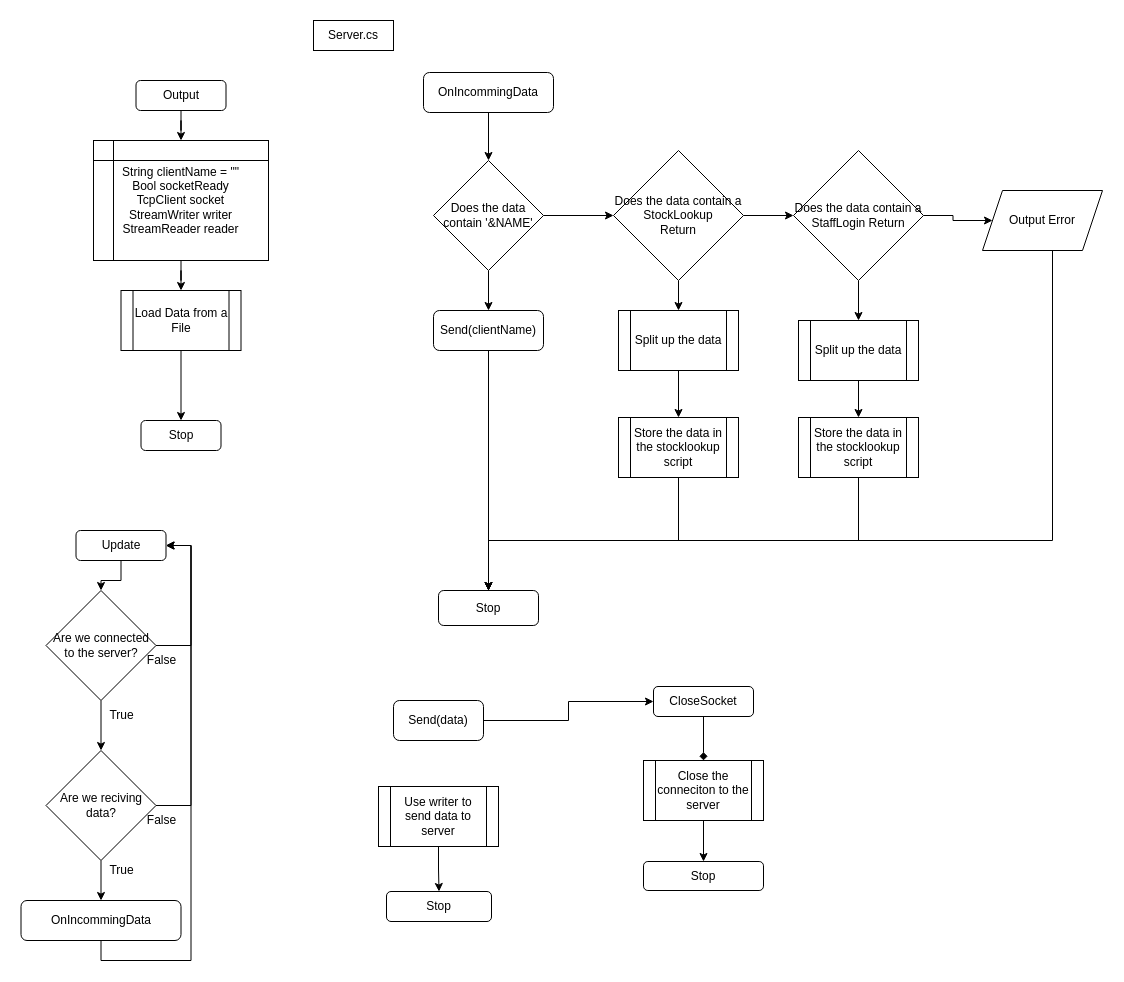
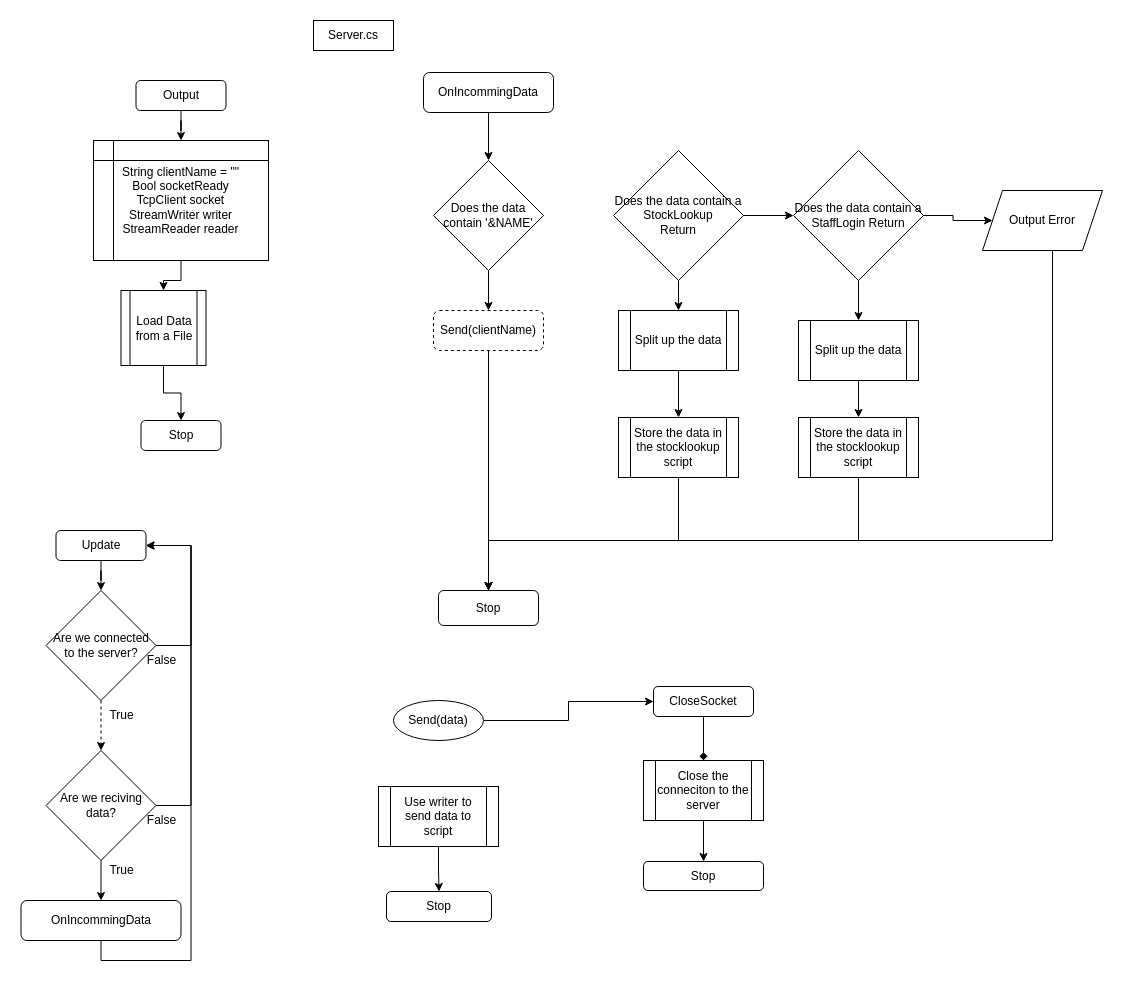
  <mxCell id="0" />
  <mxCell id="1" parent="0" />
  <mxCell id="2" style="edgeStyle=orthogonalEdgeStyle;rounded=0;orthogonalLoop=1;jettySize=auto;html=1;entryX=0.5;entryY=0;entryDx=0;entryDy=0;" edge="1" parent="1" source="3" target="23"><mxGeometry relative="1" as="geometry" /></mxCell>
  <mxCell id="3" value="Output" style="rounded=1;whiteSpace=wrap;html=1;" vertex="1" parent="1"><mxGeometry x="135.5" y="80" width="90" height="30" as="geometry" /></mxCell>
  <mxCell id="4" value="Server.cs" style="rounded=0;whiteSpace=wrap;html=1;" vertex="1" parent="1"><mxGeometry x="313" y="20" width="80" height="30" as="geometry" /></mxCell>
  <mxCell id="5" style="edgeStyle=orthogonalEdgeStyle;rounded=0;orthogonalLoop=1;jettySize=auto;html=1;" edge="1" parent="1" source="6" target="7"><mxGeometry relative="1" as="geometry" /></mxCell>
- <mxCell id="6" value="Load Data from a File" style="shape=process;whiteSpace=wrap;html=1;backgroundOutline=1;" vertex="1" parent="1"><mxGeometry x="120.5" y="290" width="120" height="60" as="geometry" /></mxCell>
+ <mxCell id="6" value="Load Data from a File" style="shape=process;whiteSpace=wrap;html=1;backgroundOutline=1;" vertex="1" parent="1"><mxGeometry x="120.5" y="290" width="85" height="75" as="geometry" /></mxCell>
  <mxCell id="7" value="Stop" style="rounded=1;whiteSpace=wrap;html=1;" vertex="1" parent="1"><mxGeometry x="140.5" y="420" width="80" height="30" as="geometry" /></mxCell>
  <mxCell id="8" style="edgeStyle=orthogonalEdgeStyle;rounded=0;orthogonalLoop=1;jettySize=auto;html=1;" edge="1" parent="1" source="9" target="12"><mxGeometry relative="1" as="geometry" /></mxCell>
- <mxCell id="9" value="Update" style="rounded=1;whiteSpace=wrap;html=1;" vertex="1" parent="1"><mxGeometry x="75.5" y="530" width="90" height="30" as="geometry" /></mxCell>
- <mxCell id="10" style="edgeStyle=orthogonalEdgeStyle;rounded=0;orthogonalLoop=1;jettySize=auto;html=1;entryX=0.5;entryY=0;entryDx=0;entryDy=0;" edge="1" parent="1" source="12" target="15"><mxGeometry relative="1" as="geometry" /></mxCell>
+ <mxCell id="9" value="Update" style="rounded=1;whiteSpace=wrap;html=1;" vertex="1" parent="1"><mxGeometry x="55.5" y="530" width="90" height="30" as="geometry" /></mxCell>
+ <mxCell id="10" style="edgeStyle=orthogonalEdgeStyle;rounded=0;orthogonalLoop=1;jettySize=auto;html=1;entryX=0.5;entryY=0;entryDx=0;entryDy=0;dashed=1;" edge="1" parent="1" source="12" target="15"><mxGeometry relative="1" as="geometry" /></mxCell>
  <mxCell id="11" style="edgeStyle=orthogonalEdgeStyle;rounded=0;orthogonalLoop=1;jettySize=auto;html=1;entryX=1;entryY=0.5;entryDx=0;entryDy=0;exitX=1;exitY=0.5;exitDx=0;exitDy=0;" edge="1" parent="1" source="12" target="9"><mxGeometry relative="1" as="geometry"><Array as="points"><mxPoint x="190.5" y="645" /><mxPoint x="190.5" y="545" /></Array></mxGeometry></mxCell>
  <mxCell id="12" value="Are we connected to the server?" style="rhombus;whiteSpace=wrap;html=1;" vertex="1" parent="1"><mxGeometry x="45.5" y="590" width="110" height="110" as="geometry" /></mxCell>
  <mxCell id="13" style="edgeStyle=orthogonalEdgeStyle;rounded=0;orthogonalLoop=1;jettySize=auto;html=1;entryX=0.5;entryY=0;entryDx=0;entryDy=0;" edge="1" parent="1" source="15" target="17"><mxGeometry relative="1" as="geometry" /></mxCell>
  <mxCell id="14" style="edgeStyle=orthogonalEdgeStyle;rounded=0;orthogonalLoop=1;jettySize=auto;html=1;entryX=1;entryY=0.5;entryDx=0;entryDy=0;" edge="1" parent="1" source="15" target="9"><mxGeometry relative="1" as="geometry"><Array as="points"><mxPoint x="190.5" y="805" /><mxPoint x="190.5" y="545" /></Array></mxGeometry></mxCell>
  <mxCell id="15" value="Are we reciving data?" style="rhombus;whiteSpace=wrap;html=1;" vertex="1" parent="1"><mxGeometry x="45.5" y="750" width="110" height="110" as="geometry" /></mxCell>
  <mxCell id="16" style="edgeStyle=orthogonalEdgeStyle;rounded=0;orthogonalLoop=1;jettySize=auto;html=1;entryX=1;entryY=0.5;entryDx=0;entryDy=0;exitX=0.5;exitY=1;exitDx=0;exitDy=0;" edge="1" parent="1" source="17" target="9"><mxGeometry relative="1" as="geometry"><Array as="points"><mxPoint x="100.5" y="960" /><mxPoint x="190.5" y="960" /><mxPoint x="190.5" y="545" /></Array></mxGeometry></mxCell>
  <mxCell id="17" value="OnIncommingData" style="rounded=1;whiteSpace=wrap;html=1;" vertex="1" parent="1"><mxGeometry x="20.5" y="900" width="160" height="40" as="geometry" /></mxCell>
  <mxCell id="18" value="True" style="text;html=1;align=center;verticalAlign=middle;resizable=0;points=[];autosize=1;strokeColor=none;fillColor=none;" vertex="1" parent="1"><mxGeometry x="95.5" y="700" width="50" height="30" as="geometry" /></mxCell>
  <mxCell id="19" value="True" style="text;html=1;align=center;verticalAlign=middle;resizable=0;points=[];autosize=1;strokeColor=none;fillColor=none;" vertex="1" parent="1"><mxGeometry x="95.5" y="855" width="50" height="30" as="geometry" /></mxCell>
  <mxCell id="20" value="False" style="text;html=1;align=center;verticalAlign=middle;resizable=0;points=[];autosize=1;strokeColor=none;fillColor=none;" vertex="1" parent="1"><mxGeometry x="135.5" y="645" width="50" height="30" as="geometry" /></mxCell>
  <mxCell id="21" value="False" style="text;html=1;align=center;verticalAlign=middle;resizable=0;points=[];autosize=1;strokeColor=none;fillColor=none;" vertex="1" parent="1"><mxGeometry x="135.5" y="805" width="50" height="30" as="geometry" /></mxCell>
  <mxCell id="22" style="edgeStyle=orthogonalEdgeStyle;rounded=0;orthogonalLoop=1;jettySize=auto;html=1;" edge="1" parent="1" source="23" target="6"><mxGeometry relative="1" as="geometry" /></mxCell>
  <mxCell id="23" value="String clientName = &quot;&quot;&lt;br&gt;Bool socketReady&lt;br&gt;TcpClient socket&lt;br&gt;StreamWriter writer&lt;br&gt;StreamReader reader" style="shape=internalStorage;whiteSpace=wrap;html=1;backgroundOutline=1;" vertex="1" parent="1"><mxGeometry x="93" y="140" width="175" height="120" as="geometry" /></mxCell>
  <mxCell id="24" value="" style="edgeStyle=orthogonalEdgeStyle;rounded=0;orthogonalLoop=1;jettySize=auto;html=1;" edge="1" parent="1" source="25" target="28"><mxGeometry relative="1" as="geometry" /></mxCell>
  <mxCell id="25" value="OnIncommingData" style="rounded=1;whiteSpace=wrap;html=1;" vertex="1" parent="1"><mxGeometry x="423" y="72" width="130" height="40" as="geometry" /></mxCell>
  <mxCell id="26" value="" style="edgeStyle=orthogonalEdgeStyle;rounded=0;orthogonalLoop=1;jettySize=auto;html=1;" edge="1" parent="1" source="28" target="38"><mxGeometry relative="1" as="geometry" /></mxCell>
- <mxCell id="27" style="edgeStyle=orthogonalEdgeStyle;rounded=0;orthogonalLoop=1;jettySize=auto;html=1;entryX=0;entryY=0.5;entryDx=0;entryDy=0;" edge="1" parent="1" source="28" target="31"><mxGeometry relative="1" as="geometry" /></mxCell>
  <mxCell id="28" value="Does the data contain '&amp;amp;NAME'" style="rhombus;whiteSpace=wrap;html=1;" vertex="1" parent="1"><mxGeometry x="433" y="160" width="110" height="110" as="geometry" /></mxCell>
  <mxCell id="29" style="edgeStyle=orthogonalEdgeStyle;rounded=0;orthogonalLoop=1;jettySize=auto;html=1;entryX=0;entryY=0.5;entryDx=0;entryDy=0;" edge="1" parent="1" source="31" target="34"><mxGeometry relative="1" as="geometry" /></mxCell>
  <mxCell id="30" style="edgeStyle=orthogonalEdgeStyle;rounded=0;orthogonalLoop=1;jettySize=auto;html=1;entryX=0.5;entryY=0;entryDx=0;entryDy=0;" edge="1" parent="1" source="31" target="40"><mxGeometry relative="1" as="geometry" /></mxCell>
  <mxCell id="31" value="Does the data contain a StockLookup&lt;br&gt;Return" style="rhombus;whiteSpace=wrap;html=1;" vertex="1" parent="1"><mxGeometry x="613" y="150" width="130" height="130" as="geometry" /></mxCell>
  <mxCell id="32" style="edgeStyle=orthogonalEdgeStyle;rounded=0;orthogonalLoop=1;jettySize=auto;html=1;entryX=0;entryY=0.5;entryDx=0;entryDy=0;" edge="1" parent="1" source="34" target="36"><mxGeometry relative="1" as="geometry" /></mxCell>
  <mxCell id="33" value="" style="edgeStyle=orthogonalEdgeStyle;rounded=0;orthogonalLoop=1;jettySize=auto;html=1;" edge="1" parent="1" source="34" target="46"><mxGeometry relative="1" as="geometry" /></mxCell>
  <mxCell id="34" value="Does the data contain a StaffLogin Return" style="rhombus;whiteSpace=wrap;html=1;" vertex="1" parent="1"><mxGeometry x="793" y="150" width="130" height="130" as="geometry" /></mxCell>
  <mxCell id="35" style="edgeStyle=orthogonalEdgeStyle;rounded=0;orthogonalLoop=1;jettySize=auto;html=1;entryX=0.5;entryY=0;entryDx=0;entryDy=0;" edge="1" parent="1" source="36" target="47"><mxGeometry relative="1" as="geometry"><mxPoint x="823" y="570" as="targetPoint" /><Array as="points"><mxPoint x="1052" y="540" /><mxPoint x="488" y="540" /></Array></mxGeometry></mxCell>
  <mxCell id="36" value="Output Error" style="shape=parallelogram;perimeter=parallelogramPerimeter;whiteSpace=wrap;html=1;fixedSize=1;" vertex="1" parent="1"><mxGeometry x="982" y="190" width="120" height="60" as="geometry" /></mxCell>
  <mxCell id="37" style="edgeStyle=orthogonalEdgeStyle;rounded=0;orthogonalLoop=1;jettySize=auto;html=1;entryX=0.5;entryY=0;entryDx=0;entryDy=0;" edge="1" parent="1" source="38" target="47"><mxGeometry relative="1" as="geometry" /></mxCell>
- <mxCell id="38" value="Send(clientName)" style="rounded=1;whiteSpace=wrap;html=1;" vertex="1" parent="1"><mxGeometry x="433" y="310" width="110" height="40" as="geometry" /></mxCell>
+ <mxCell id="38" value="Send(clientName)" style="rounded=1;whiteSpace=wrap;html=1;dashed=1;" vertex="1" parent="1"><mxGeometry x="433" y="310" width="110" height="40" as="geometry" /></mxCell>
  <mxCell id="39" style="edgeStyle=orthogonalEdgeStyle;rounded=0;orthogonalLoop=1;jettySize=auto;html=1;entryX=0.5;entryY=0;entryDx=0;entryDy=0;" edge="1" parent="1" source="40" target="42"><mxGeometry relative="1" as="geometry" /></mxCell>
  <mxCell id="40" value="Split up the data" style="shape=process;whiteSpace=wrap;html=1;backgroundOutline=1;" vertex="1" parent="1"><mxGeometry x="618" y="310" width="120" height="60" as="geometry" /></mxCell>
  <mxCell id="41" style="edgeStyle=orthogonalEdgeStyle;rounded=0;orthogonalLoop=1;jettySize=auto;html=1;entryX=0.5;entryY=0;entryDx=0;entryDy=0;" edge="1" parent="1" source="42" target="47"><mxGeometry relative="1" as="geometry"><Array as="points"><mxPoint x="678" y="540" /><mxPoint x="488" y="540" /></Array></mxGeometry></mxCell>
  <mxCell id="42" value="Store the data in the stocklookup script" style="shape=process;whiteSpace=wrap;html=1;backgroundOutline=1;" vertex="1" parent="1"><mxGeometry x="618" y="417" width="120" height="60" as="geometry" /></mxCell>
  <mxCell id="43" style="edgeStyle=orthogonalEdgeStyle;rounded=0;orthogonalLoop=1;jettySize=auto;html=1;entryX=0.5;entryY=0;entryDx=0;entryDy=0;" edge="1" parent="1" source="44" target="47"><mxGeometry relative="1" as="geometry"><Array as="points"><mxPoint x="858" y="540" /><mxPoint x="488" y="540" /></Array></mxGeometry></mxCell>
  <mxCell id="44" value="Store the data in the stocklookup script" style="shape=process;whiteSpace=wrap;html=1;backgroundOutline=1;" vertex="1" parent="1"><mxGeometry x="798" y="417" width="120" height="60" as="geometry" /></mxCell>
  <mxCell id="45" style="edgeStyle=orthogonalEdgeStyle;rounded=0;orthogonalLoop=1;jettySize=auto;html=1;" edge="1" parent="1" source="46" target="44"><mxGeometry relative="1" as="geometry" /></mxCell>
  <mxCell id="46" value="Split up the data" style="shape=process;whiteSpace=wrap;html=1;backgroundOutline=1;" vertex="1" parent="1"><mxGeometry x="798" y="320" width="120" height="60" as="geometry" /></mxCell>
  <mxCell id="47" value="Stop" style="rounded=1;whiteSpace=wrap;html=1;" vertex="1" parent="1"><mxGeometry x="438" y="590" width="100" height="35" as="geometry" /></mxCell>
  <mxCell id="48" style="edgeStyle=orthogonalEdgeStyle;rounded=0;orthogonalLoop=1;jettySize=auto;html=1;" edge="1" parent="1" source="49" target="54"><mxGeometry relative="1" as="geometry" /></mxCell>
- <mxCell id="49" value="Send(data)" style="rounded=1;whiteSpace=wrap;html=1;" vertex="1" parent="1"><mxGeometry x="393" y="700" width="90" height="40" as="geometry" /></mxCell>
+ <mxCell id="49" value="Send(data)" style="ellipse;whiteSpace=wrap;html=1;" vertex="1" parent="1"><mxGeometry x="393" y="700" width="90" height="40" as="geometry" /></mxCell>
  <mxCell id="50" style="edgeStyle=orthogonalEdgeStyle;rounded=0;orthogonalLoop=1;jettySize=auto;html=1;entryX=0.5;entryY=0;entryDx=0;entryDy=0;" edge="1" parent="1" source="51" target="52"><mxGeometry relative="1" as="geometry" /></mxCell>
- <mxCell id="51" value="Use writer to send data to server" style="shape=process;whiteSpace=wrap;html=1;backgroundOutline=1;" vertex="1" parent="1"><mxGeometry x="378" y="786" width="120" height="60" as="geometry" /></mxCell>
+ <mxCell id="51" value="Use writer to send data to script" style="shape=process;whiteSpace=wrap;html=1;backgroundOutline=1;" vertex="1" parent="1"><mxGeometry x="378" y="786" width="120" height="60" as="geometry" /></mxCell>
  <mxCell id="52" value="Stop" style="rounded=1;whiteSpace=wrap;html=1;" vertex="1" parent="1"><mxGeometry x="386" y="891" width="105" height="30" as="geometry" /></mxCell>
  <mxCell id="53" style="edgeStyle=orthogonalEdgeStyle;rounded=0;orthogonalLoop=1;jettySize=auto;html=1;entryX=0.5;entryY=0;entryDx=0;entryDy=0;endArrow=diamond;" edge="1" parent="1" source="54" target="56"><mxGeometry relative="1" as="geometry" /></mxCell>
  <mxCell id="54" value="CloseSocket" style="rounded=1;whiteSpace=wrap;html=1;" vertex="1" parent="1"><mxGeometry x="653" y="686" width="100" height="30" as="geometry" /></mxCell>
  <mxCell id="55" style="edgeStyle=orthogonalEdgeStyle;rounded=0;orthogonalLoop=1;jettySize=auto;html=1;entryX=0.5;entryY=0;entryDx=0;entryDy=0;" edge="1" parent="1" source="56" target="57"><mxGeometry relative="1" as="geometry" /></mxCell>
  <mxCell id="56" value="Close the conneciton to the server" style="shape=process;whiteSpace=wrap;html=1;backgroundOutline=1;" vertex="1" parent="1"><mxGeometry x="643" y="760" width="120" height="60" as="geometry" /></mxCell>
  <mxCell id="57" value="Stop" style="rounded=1;whiteSpace=wrap;html=1;" vertex="1" parent="1"><mxGeometry x="643" y="861" width="120" height="29" as="geometry" /></mxCell>
